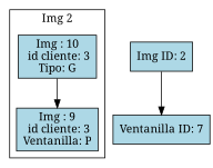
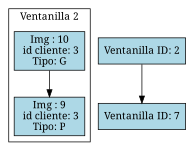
  digraph {
    fontname="Noto Serif"
    rankdir=TB
    node [fillcolor=lightblue fontname="Noto Serif" shape=record style=filled]
    edge [fontname="Noto Serif"]
    n1 [label="Img : 10\n id cliente: 3\nTipo: G"]
-   n2 [label="Img : 9\n id cliente: 3\nVentanilla: P"]
-   n3 [label="Img ID: 2"]
+   n2 [label="Img : 9\n id cliente: 3\nTipo: P"]
+   n3 [label="Ventanilla ID: 2"]
    n4 [label="Ventanilla ID: 7"]
    subgraph cluster_1 {
-     label="Img 2"
+     label="Ventanilla 2"
      n1
      n2
    }
    n1 -> n2
    n3 -> n4
  }
